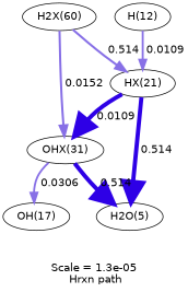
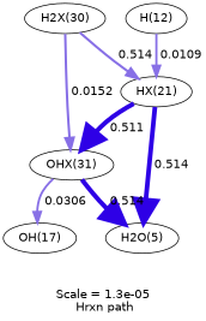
  digraph {
    fontname=Helvetica
    label="Scale = 1.3e-05\l Hrxn path"
    node [fontname=Helvetica]
    edge [arrowsize=2.75 color="0.7, 1.01, 0.9" fontname=Helvetica penwidth=5.5]
    n1 [label="HX(21)"]
    n2 [label="OHX(31)"]
    n3 [label="H2O(5)"]
-   n4 [label="H2X(60)"]
+   n4 [label="H2X(30)"]
    n5 [label="OH(17)"]
    n6 [label="H(12)"]
-   n1 -> n2 [label=" 0.0109" penwidth=5.49]
+   n1 -> n2 [label=" 0.511" penwidth=5.49]
    n1 -> n3 [label=" 0.514"]
    n2 -> n3 [label=" 0.514"]
    n2 -> n5 [arrowsize=1.29 color="0.7, 0.511, 0.9" label=" 0.0306" penwidth=2.58]
    n4 -> n1 [arrowsize=1.42 color="0.7, 0.515, 0.9" label=" 0.514" penwidth=2.84]
    n4 -> n2 [arrowsize=1.42 color="0.7, 0.515, 0.9" label=" 0.0152" penwidth=2.84]
    n6 -> n1 [arrowsize=1.29 color="0.7, 0.511, 0.9" label=" 0.0109" penwidth=2.59]
  }
